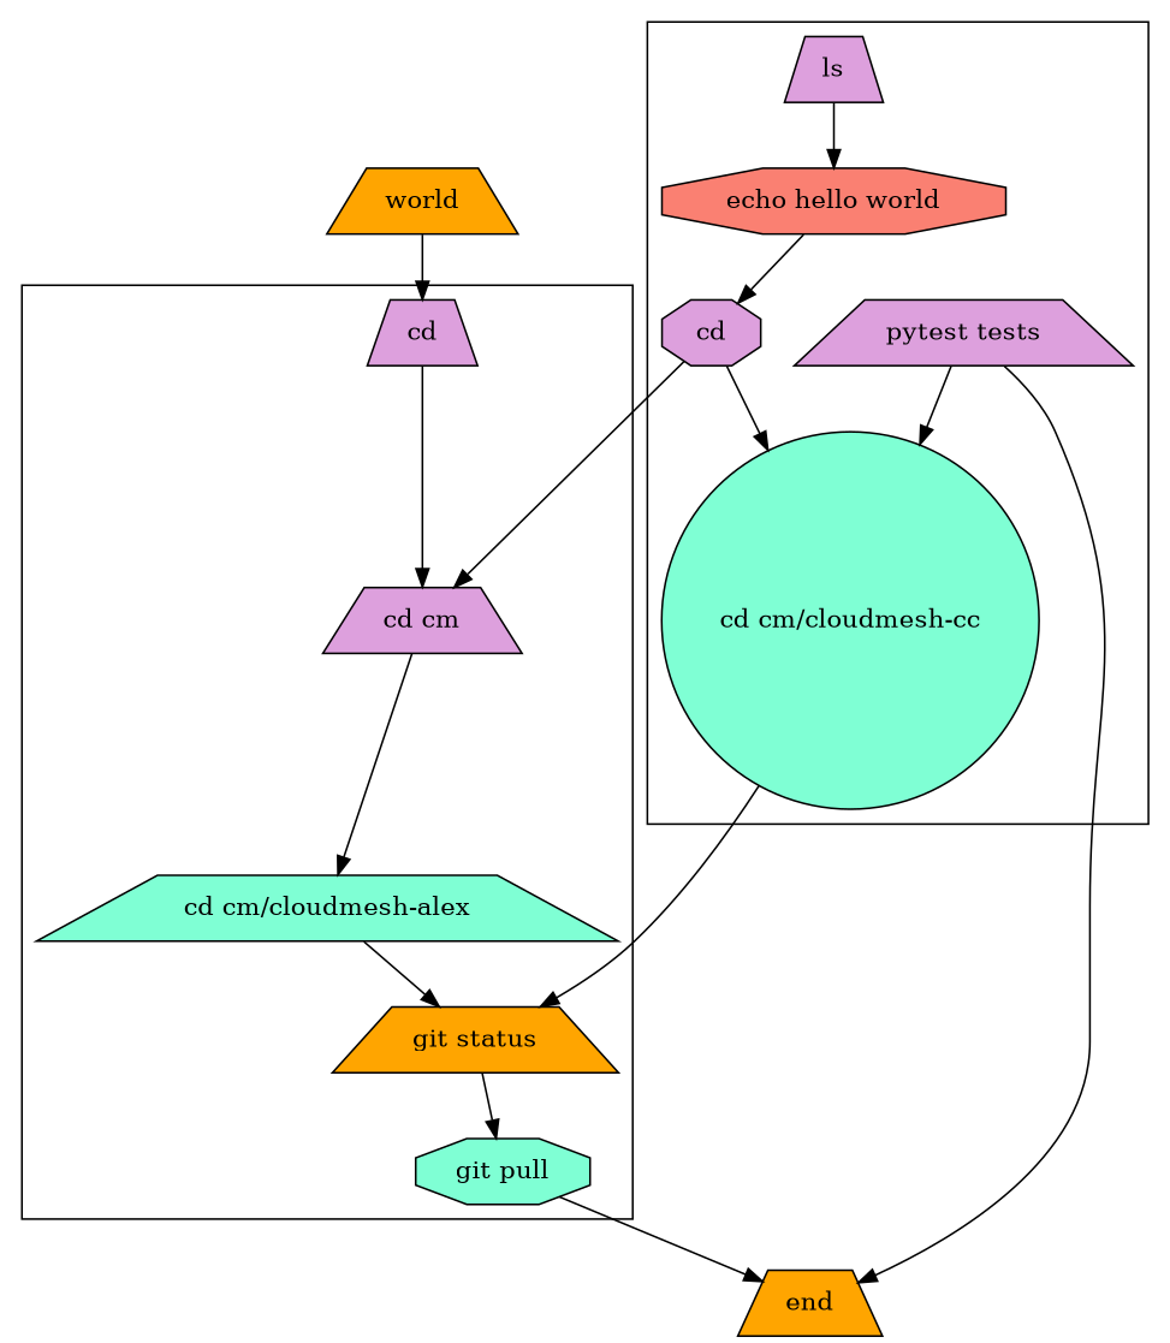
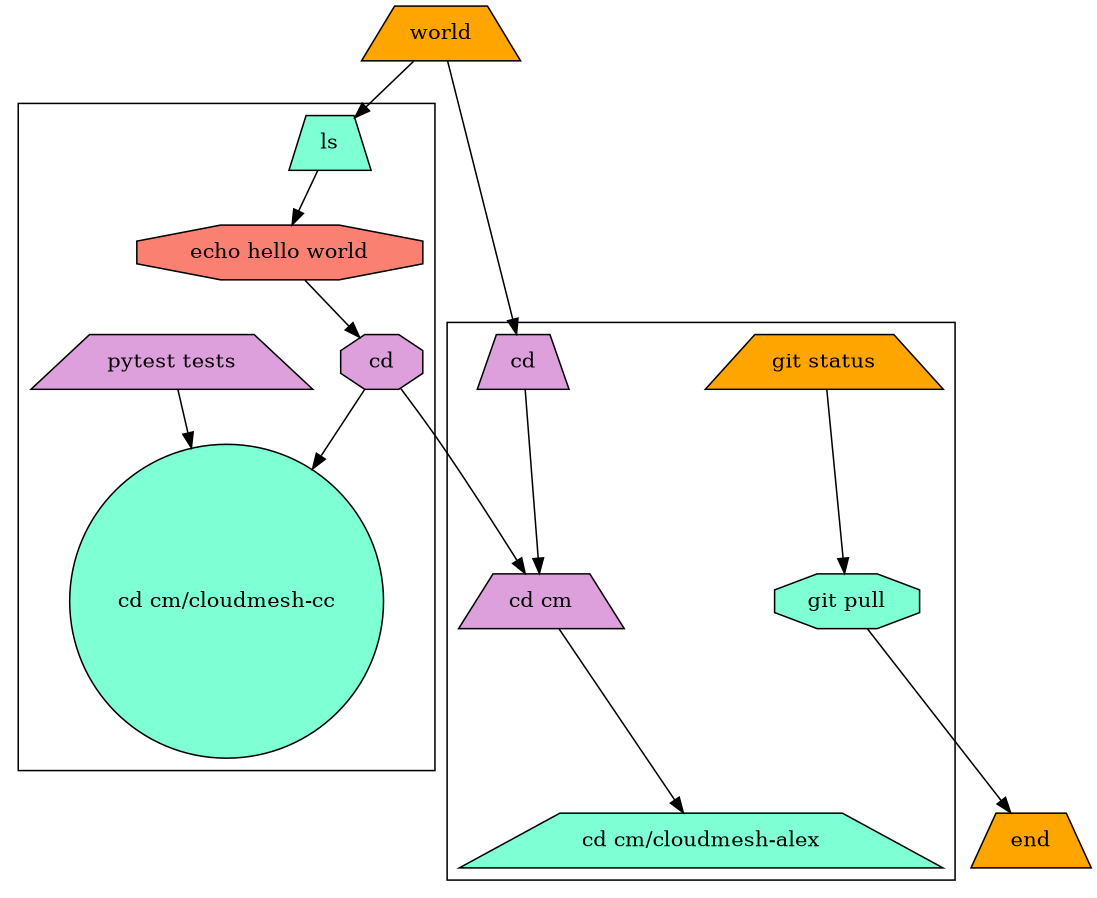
  digraph {
    node [fillcolor=aquamarine shape=trapezium style=filled]
-   n1 [fillcolor=plum label=ls]
+   n1 [label=ls]
    n2 [fillcolor=salmon label="echo hello world" shape=octagon]
    n3 [fillcolor=plum label=cd shape=octagon]
    n4 [label="cd cm/cloudmesh-cc" shape=circle]
    n5 [fillcolor=plum label="pytest tests"]
    n6 [fillcolor=plum label=cd]
    n7 [fillcolor=plum label="cd cm"]
    n8 [label="cd cm/cloudmesh-alex"]
    n9 [fillcolor=orange label="git status"]
    n10 [label="git pull" shape=octagon]
    end [fillcolor=orange]
    n12 [fillcolor=orange label=world]
    subgraph cluster_1 {
      n1
      n2
      n3
      n4
      n5
    }
    subgraph cluster_2 {
      n6
      n7
      n8
      n9
      n10
    }
    n1 -> n2
    n2 -> n3
    n3 -> n4
    n3 -> n7
-   n4 -> n9
    n5 -> n4
-   n5 -> end
    n6 -> n7
    n7 -> n8
-   n8 -> n9
    n9 -> n10
    n10 -> end
+   n12 -> n1
    n12 -> n6
  }
